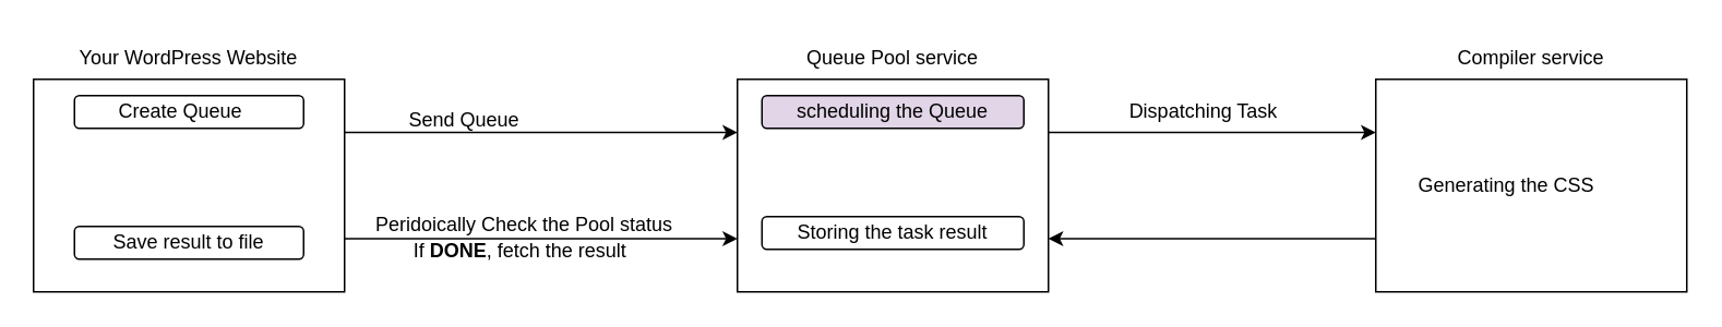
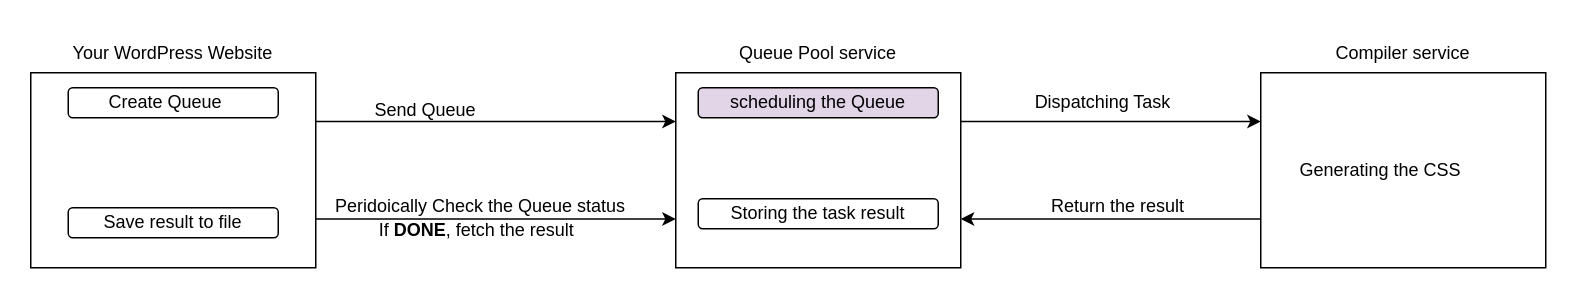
  <mxCell id="0" />
  <mxCell id="1" parent="0" />
  <mxCell id="2" value="" style="rounded=0;whiteSpace=wrap;html=1;" vertex="1" parent="1"><mxGeometry x="20" y="48" width="190" height="130" as="geometry" /></mxCell>
  <mxCell id="3" value="" style="rounded=1;whiteSpace=wrap;html=1;" vertex="1" parent="1"><mxGeometry x="45" y="138" width="140" height="20" as="geometry" /></mxCell>
  <mxCell id="4" style="edgeStyle=orthogonalEdgeStyle;rounded=0;orthogonalLoop=1;jettySize=auto;html=1;exitX=1;exitY=0.25;exitDx=0;exitDy=0;entryX=0;entryY=0.25;entryDx=0;entryDy=0;" edge="1" parent="1" source="2" target="7"><mxGeometry relative="1" as="geometry" /></mxCell>
  <mxCell id="5" style="edgeStyle=orthogonalEdgeStyle;rounded=0;orthogonalLoop=1;jettySize=auto;html=1;exitX=1;exitY=0.75;exitDx=0;exitDy=0;entryX=0;entryY=0.75;entryDx=0;entryDy=0;" edge="1" parent="1" source="2" target="7"><mxGeometry relative="1" as="geometry" /></mxCell>
  <mxCell id="6" style="edgeStyle=orthogonalEdgeStyle;rounded=0;orthogonalLoop=1;jettySize=auto;html=1;exitX=1;exitY=0.25;exitDx=0;exitDy=0;entryX=0;entryY=0.25;entryDx=0;entryDy=0;" edge="1" parent="1" source="7" target="9"><mxGeometry relative="1" as="geometry" /></mxCell>
  <mxCell id="7" value="" style="rounded=0;whiteSpace=wrap;html=1;" vertex="1" parent="1"><mxGeometry x="450" y="48" width="190" height="130" as="geometry" /></mxCell>
  <mxCell id="8" style="edgeStyle=orthogonalEdgeStyle;rounded=0;orthogonalLoop=1;jettySize=auto;html=1;exitX=0;exitY=0.75;exitDx=0;exitDy=0;entryX=1;entryY=0.75;entryDx=0;entryDy=0;" edge="1" parent="1" source="9" target="7"><mxGeometry relative="1" as="geometry" /></mxCell>
  <mxCell id="9" value="" style="rounded=0;whiteSpace=wrap;html=1;" vertex="1" parent="1"><mxGeometry x="840" y="48" width="190" height="130" as="geometry" /></mxCell>
  <mxCell id="10" value="Your WordPress Website" style="text;html=1;strokeColor=none;fillColor=none;align=center;verticalAlign=middle;whiteSpace=wrap;rounded=0;" vertex="1" parent="1"><mxGeometry x="35" y="20" width="160" height="30" as="geometry" /></mxCell>
  <mxCell id="11" value="Queue Pool service" style="text;html=1;strokeColor=none;fillColor=none;align=center;verticalAlign=middle;whiteSpace=wrap;rounded=0;" vertex="1" parent="1"><mxGeometry x="470" y="20" width="150" height="30" as="geometry" /></mxCell>
  <mxCell id="12" value="Compiler service" style="text;html=1;strokeColor=none;fillColor=none;align=center;verticalAlign=middle;whiteSpace=wrap;rounded=0;" vertex="1" parent="1"><mxGeometry x="880" y="20" width="110" height="30" as="geometry" /></mxCell>
  <mxCell id="13" value="Send Queue&amp;nbsp;" style="text;html=1;strokeColor=none;fillColor=none;align=center;verticalAlign=middle;whiteSpace=wrap;rounded=0;" vertex="1" parent="1"><mxGeometry x="240" y="58" width="90" height="30" as="geometry" /></mxCell>
- <mxCell id="14" value="Peridoically Check the Pool status" style="text;html=1;strokeColor=none;fillColor=none;align=center;verticalAlign=middle;whiteSpace=wrap;rounded=0;" vertex="1" parent="1"><mxGeometry x="210" y="122" width="220" height="30" as="geometry" /></mxCell>
+ <mxCell id="14" value="Peridoically Check the Queue status" style="text;html=1;strokeColor=none;fillColor=none;align=center;verticalAlign=middle;whiteSpace=wrap;rounded=0;" vertex="1" parent="1"><mxGeometry x="210" y="122" width="220" height="30" as="geometry" /></mxCell>
  <mxCell id="15" value="If &lt;b&gt;DONE&lt;/b&gt;, fetch the result" style="text;html=1;strokeColor=none;fillColor=none;align=center;verticalAlign=middle;whiteSpace=wrap;rounded=0;" vertex="1" parent="1"><mxGeometry x="210" y="138" width="215" height="30" as="geometry" /></mxCell>
  <mxCell id="16" value="" style="rounded=1;whiteSpace=wrap;html=1;" vertex="1" parent="1"><mxGeometry x="45" y="58" width="140" height="20" as="geometry" /></mxCell>
  <mxCell id="17" value="Create Queue" style="text;html=1;strokeColor=none;fillColor=none;align=center;verticalAlign=middle;whiteSpace=wrap;rounded=0;" vertex="1" parent="1"><mxGeometry x="35" y="53" width="150" height="30" as="geometry" /></mxCell>
  <mxCell id="18" value="Save result to file" style="text;html=1;strokeColor=none;fillColor=none;align=center;verticalAlign=middle;whiteSpace=wrap;rounded=0;" vertex="1" parent="1"><mxGeometry x="40" y="133" width="150" height="30" as="geometry" /></mxCell>
  <mxCell id="19" value="scheduling the Queue" style="rounded=1;whiteSpace=wrap;html=1;fillColor=#e1d5e7;" vertex="1" parent="1"><mxGeometry x="465" y="58" width="160" height="20" as="geometry" /></mxCell>
  <mxCell id="20" value="" style="rounded=1;whiteSpace=wrap;html=1;" vertex="1" parent="1"><mxGeometry x="465" y="132" width="160" height="20" as="geometry" /></mxCell>
  <mxCell id="21" value="Storing the task result" style="text;html=1;strokeColor=none;fillColor=none;align=center;verticalAlign=middle;whiteSpace=wrap;rounded=0;" vertex="1" parent="1"><mxGeometry x="455" y="127" width="180" height="30" as="geometry" /></mxCell>
  <mxCell id="22" value="Dispatching Task" style="text;html=1;strokeColor=none;fillColor=none;align=center;verticalAlign=middle;whiteSpace=wrap;rounded=0;" vertex="1" parent="1"><mxGeometry x="675" y="53" width="120" height="30" as="geometry" /></mxCell>
  <mxCell id="23" value="Generating the CSS" style="text;html=1;strokeColor=none;fillColor=none;align=center;verticalAlign=middle;whiteSpace=wrap;rounded=0;" vertex="1" parent="1"><mxGeometry x="855" y="98" width="130" height="30" as="geometry" /></mxCell>
+ <mxCell id="24" value="Return the result" style="text;html=1;strokeColor=none;fillColor=none;align=center;verticalAlign=middle;whiteSpace=wrap;rounded=0;" vertex="1" parent="1"><mxGeometry x="685" y="122" width="120" height="30" as="geometry" /></mxCell>
